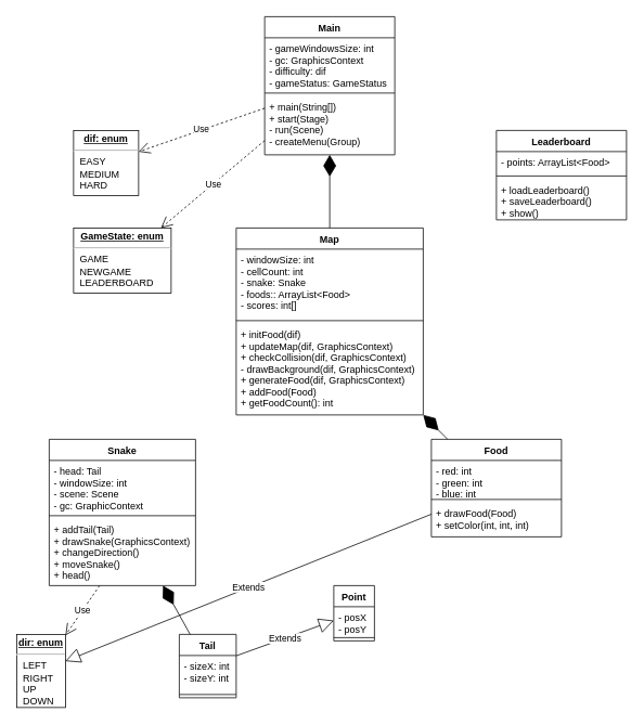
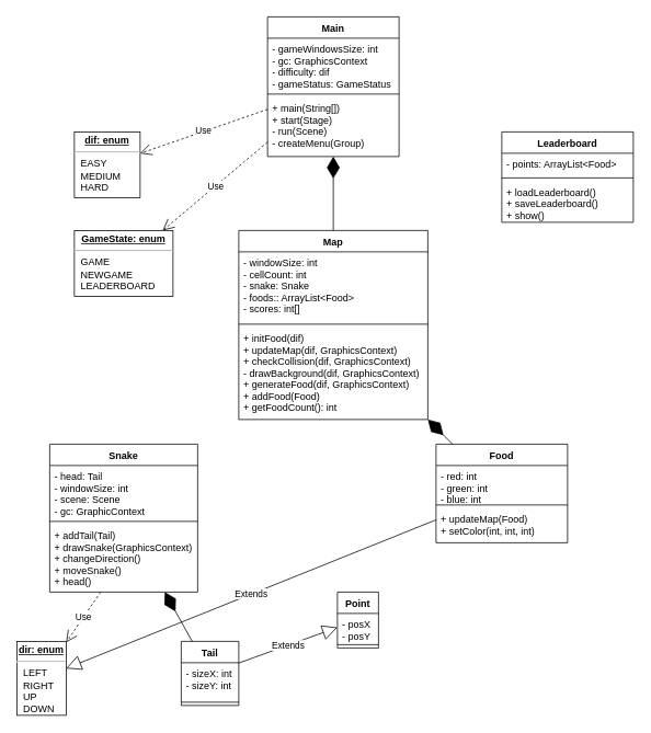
  <mxCell id="0" />
  <mxCell id="1" parent="0" />
  <mxCell id="2" value="Map" style="swimlane;fontStyle=1;align=center;verticalAlign=top;childLayout=stackLayout;horizontal=1;startSize=26;horizontalStack=0;resizeParent=1;resizeParentMax=0;resizeLast=0;collapsible=1;marginBottom=0;" vertex="1" parent="1"><mxGeometry x="290" y="280" width="230" height="230" as="geometry" /></mxCell>
  <mxCell id="3" value="- windowSize: int&#10;- cellCount: int&#10;- snake: Snake&#10;- foods:: ArrayList&lt;Food&gt;&#10;- scores: int[]" style="text;strokeColor=none;fillColor=none;align=left;verticalAlign=top;spacingLeft=4;spacingRight=4;overflow=hidden;rotatable=0;points=[[0,0.5],[1,0.5]];portConstraint=eastwest;" vertex="1" parent="2"><mxGeometry y="26" width="230" height="84" as="geometry" /></mxCell>
  <mxCell id="4" value="" style="line;strokeWidth=1;fillColor=none;align=left;verticalAlign=middle;spacingTop=-1;spacingLeft=3;spacingRight=3;rotatable=0;labelPosition=right;points=[];portConstraint=eastwest;" vertex="1" parent="2"><mxGeometry y="110" width="230" height="8" as="geometry" /></mxCell>
  <mxCell id="5" value="+ initFood(dif)&#10;+ updateMap(dif, GraphicsContext)&#10;+ checkCollision(dif, GraphicsContext)&#10;- drawBackground(dif, GraphicsContext)&#10;+ generateFood(dif, GraphicsContext)&#10;+ addFood(Food)&#10;+ getFoodCount(): int&#10;" style="text;strokeColor=none;fillColor=none;align=left;verticalAlign=top;spacingLeft=4;spacingRight=4;overflow=hidden;rotatable=0;points=[[0,0.5],[1,0.5]];portConstraint=eastwest;" vertex="1" parent="2"><mxGeometry y="118" width="230" height="112" as="geometry" /></mxCell>
  <mxCell id="6" value="Snake" style="swimlane;fontStyle=1;align=center;verticalAlign=top;childLayout=stackLayout;horizontal=1;startSize=26;horizontalStack=0;resizeParent=1;resizeParentMax=0;resizeLast=0;collapsible=1;marginBottom=0;" vertex="1" parent="1"><mxGeometry x="60" y="540" width="180" height="180" as="geometry" /></mxCell>
  <mxCell id="7" value="- head: Tail&#10;- windowSize: int&#10;- scene: Scene&#10;- gc: GraphicContext" style="text;strokeColor=none;fillColor=none;align=left;verticalAlign=top;spacingLeft=4;spacingRight=4;overflow=hidden;rotatable=0;points=[[0,0.5],[1,0.5]];portConstraint=eastwest;" vertex="1" parent="6"><mxGeometry y="26" width="180" height="64" as="geometry" /></mxCell>
  <mxCell id="8" value="" style="line;strokeWidth=1;fillColor=none;align=left;verticalAlign=middle;spacingTop=-1;spacingLeft=3;spacingRight=3;rotatable=0;labelPosition=right;points=[];portConstraint=eastwest;" vertex="1" parent="6"><mxGeometry y="90" width="180" height="8" as="geometry" /></mxCell>
  <mxCell id="9" value="+ addTail(Tail)&#10;+ drawSnake(GraphicsContext)&#10;+ changeDirection()&#10;+ moveSnake()&#10;+ head()" style="text;strokeColor=none;fillColor=none;align=left;verticalAlign=top;spacingLeft=4;spacingRight=4;overflow=hidden;rotatable=0;points=[[0,0.5],[1,0.5]];portConstraint=eastwest;" vertex="1" parent="6"><mxGeometry y="98" width="180" height="82" as="geometry" /></mxCell>
  <mxCell id="10" value="Food" style="swimlane;fontStyle=1;align=center;verticalAlign=top;childLayout=stackLayout;horizontal=1;startSize=26;horizontalStack=0;resizeParent=1;resizeParentMax=0;resizeLast=0;collapsible=1;marginBottom=0;" vertex="1" parent="1"><mxGeometry x="530" y="540" width="160" height="120" as="geometry" /></mxCell>
  <mxCell id="11" value="- red: int&#10;- green: int&#10;- blue: int" style="text;strokeColor=none;fillColor=none;align=left;verticalAlign=top;spacingLeft=4;spacingRight=4;overflow=hidden;rotatable=0;points=[[0,0.5],[1,0.5]];portConstraint=eastwest;" vertex="1" parent="10"><mxGeometry y="26" width="160" height="44" as="geometry" /></mxCell>
  <mxCell id="12" value="" style="line;strokeWidth=1;fillColor=none;align=left;verticalAlign=middle;spacingTop=-1;spacingLeft=3;spacingRight=3;rotatable=0;labelPosition=right;points=[];portConstraint=eastwest;" vertex="1" parent="10"><mxGeometry y="70" width="160" height="8" as="geometry" /></mxCell>
- <mxCell id="13" value="+ drawFood(Food)&#10;+ setColor(int, int, int)" style="text;strokeColor=none;fillColor=none;align=left;verticalAlign=top;spacingLeft=4;spacingRight=4;overflow=hidden;rotatable=0;points=[[0,0.5],[1,0.5]];portConstraint=eastwest;" vertex="1" parent="10"><mxGeometry y="78" width="160" height="42" as="geometry" /></mxCell>
+ <mxCell id="13" value="+ updateMap(Food)&#10;+ setColor(int, int, int)" style="text;strokeColor=none;fillColor=none;align=left;verticalAlign=top;spacingLeft=4;spacingRight=4;overflow=hidden;rotatable=0;points=[[0,0.5],[1,0.5]];portConstraint=eastwest;" vertex="1" parent="10"><mxGeometry y="78" width="160" height="42" as="geometry" /></mxCell>
  <mxCell id="14" value="Tail" style="swimlane;fontStyle=1;align=center;verticalAlign=top;childLayout=stackLayout;horizontal=1;startSize=26;horizontalStack=0;resizeParent=1;resizeParentMax=0;resizeLast=0;collapsible=1;marginBottom=0;" vertex="1" parent="1"><mxGeometry x="220" y="780" width="70" height="78" as="geometry" /></mxCell>
  <mxCell id="15" value="- sizeX: int&#10;- sizeY: int" style="text;strokeColor=none;fillColor=none;align=left;verticalAlign=top;spacingLeft=4;spacingRight=4;overflow=hidden;rotatable=0;points=[[0,0.5],[1,0.5]];portConstraint=eastwest;" vertex="1" parent="14"><mxGeometry y="26" width="70" height="44" as="geometry" /></mxCell>
  <mxCell id="16" value="" style="line;strokeWidth=1;fillColor=none;align=left;verticalAlign=middle;spacingTop=-1;spacingLeft=3;spacingRight=3;rotatable=0;labelPosition=right;points=[];portConstraint=eastwest;" vertex="1" parent="14"><mxGeometry y="70" width="70" height="8" as="geometry" /></mxCell>
  <mxCell id="17" value="Main" style="swimlane;fontStyle=1;align=center;verticalAlign=top;childLayout=stackLayout;horizontal=1;startSize=26;horizontalStack=0;resizeParent=1;resizeParentMax=0;resizeLast=0;collapsible=1;marginBottom=0;" vertex="1" parent="1"><mxGeometry x="325" y="20" width="160" height="170" as="geometry" /></mxCell>
  <mxCell id="18" value="- gameWindowsSize: int&#10;- gc: GraphicsContext&#10;- difficulty: dif&#10;- gameStatus: GameStatus" style="text;strokeColor=none;fillColor=none;align=left;verticalAlign=top;spacingLeft=4;spacingRight=4;overflow=hidden;rotatable=0;points=[[0,0.5],[1,0.5]];portConstraint=eastwest;" vertex="1" parent="17"><mxGeometry y="26" width="160" height="64" as="geometry" /></mxCell>
  <mxCell id="19" value="" style="line;strokeWidth=1;fillColor=none;align=left;verticalAlign=middle;spacingTop=-1;spacingLeft=3;spacingRight=3;rotatable=0;labelPosition=right;points=[];portConstraint=eastwest;" vertex="1" parent="17"><mxGeometry y="90" width="160" height="8" as="geometry" /></mxCell>
  <mxCell id="20" value="+ main(String[])&#10;+ start(Stage)&#10;- run(Scene)&#10;- createMenu(Group)" style="text;strokeColor=none;fillColor=none;align=left;verticalAlign=top;spacingLeft=4;spacingRight=4;overflow=hidden;rotatable=0;points=[[0,0.5],[1,0.5]];portConstraint=eastwest;" vertex="1" parent="17"><mxGeometry y="98" width="160" height="72" as="geometry" /></mxCell>
  <mxCell id="21" value="Leaderboard" style="swimlane;fontStyle=1;align=center;verticalAlign=top;childLayout=stackLayout;horizontal=1;startSize=26;horizontalStack=0;resizeParent=1;resizeParentMax=0;resizeLast=0;collapsible=1;marginBottom=0;" vertex="1" parent="1"><mxGeometry x="610" y="160" width="160" height="110" as="geometry" /></mxCell>
  <mxCell id="22" value="- points: ArrayList&lt;Food&gt;" style="text;strokeColor=none;fillColor=none;align=left;verticalAlign=top;spacingLeft=4;spacingRight=4;overflow=hidden;rotatable=0;points=[[0,0.5],[1,0.5]];portConstraint=eastwest;" vertex="1" parent="21"><mxGeometry y="26" width="160" height="26" as="geometry" /></mxCell>
  <mxCell id="23" value="" style="line;strokeWidth=1;fillColor=none;align=left;verticalAlign=middle;spacingTop=-1;spacingLeft=3;spacingRight=3;rotatable=0;labelPosition=right;points=[];portConstraint=eastwest;" vertex="1" parent="21"><mxGeometry y="52" width="160" height="8" as="geometry" /></mxCell>
  <mxCell id="24" value="+ loadLeaderboard()&#10;+ saveLeaderboard()&#10;+ show()" style="text;strokeColor=none;fillColor=none;align=left;verticalAlign=top;spacingLeft=4;spacingRight=4;overflow=hidden;rotatable=0;points=[[0,0.5],[1,0.5]];portConstraint=eastwest;" vertex="1" parent="21"><mxGeometry y="60" width="160" height="50" as="geometry" /></mxCell>
  <mxCell id="25" value="&lt;p style=&quot;margin: 0px ; margin-top: 4px ; text-align: center ; text-decoration: underline&quot;&gt;&lt;b&gt;dif: enum&lt;/b&gt;&lt;/p&gt;&lt;hr&gt;&lt;p style=&quot;margin: 0px ; margin-left: 8px&quot;&gt;EASY&lt;/p&gt;&lt;p style=&quot;margin: 0px ; margin-left: 8px&quot;&gt;MEDIUM&lt;/p&gt;&lt;p style=&quot;margin: 0px ; margin-left: 8px&quot;&gt;HARD&lt;/p&gt;" style="verticalAlign=top;align=left;overflow=fill;fontSize=12;fontFamily=Helvetica;html=1;" vertex="1" parent="1"><mxGeometry x="90" y="160" width="80" height="80" as="geometry" /></mxCell>
  <mxCell id="26" value="&lt;p style=&quot;margin: 0px ; margin-top: 4px ; text-align: center ; text-decoration: underline&quot;&gt;&lt;b&gt;GameState: enum&lt;/b&gt;&lt;/p&gt;&lt;hr&gt;&lt;p style=&quot;margin: 0px ; margin-left: 8px&quot;&gt;GAME&lt;/p&gt;&lt;p style=&quot;margin: 0px ; margin-left: 8px&quot;&gt;NEWGAME&lt;/p&gt;&lt;p style=&quot;margin: 0px ; margin-left: 8px&quot;&gt;LEADERBOARD&lt;/p&gt;" style="verticalAlign=top;align=left;overflow=fill;fontSize=12;fontFamily=Helvetica;html=1;" vertex="1" parent="1"><mxGeometry x="90" y="280" width="120" height="80" as="geometry" /></mxCell>
  <mxCell id="27" value="Use" style="endArrow=open;endSize=12;dashed=1;html=1;" edge="1" parent="1" source="17" target="26"><mxGeometry width="160" relative="1" as="geometry"><mxPoint x="390" y="295" as="sourcePoint" /><mxPoint x="550" y="295" as="targetPoint" /></mxGeometry></mxCell>
  <mxCell id="28" value="Use" style="endArrow=open;endSize=12;dashed=1;html=1;" edge="1" parent="1" source="17" target="25"><mxGeometry width="160" relative="1" as="geometry"><mxPoint x="320" y="205" as="sourcePoint" /><mxPoint x="480" y="205" as="targetPoint" /></mxGeometry></mxCell>
  <mxCell id="29" value="&lt;p style=&quot;margin: 0px ; margin-top: 4px ; text-align: center ; text-decoration: underline&quot;&gt;&lt;b&gt;dir: enum&lt;/b&gt;&lt;/p&gt;&lt;hr&gt;&lt;p style=&quot;margin: 0px ; margin-left: 8px&quot;&gt;LEFT&lt;/p&gt;&lt;p style=&quot;margin: 0px ; margin-left: 8px&quot;&gt;RIGHT&lt;/p&gt;&lt;p style=&quot;margin: 0px ; margin-left: 8px&quot;&gt;UP&lt;/p&gt;&lt;p style=&quot;margin: 0px ; margin-left: 8px&quot;&gt;DOWN&lt;/p&gt;" style="verticalAlign=top;align=left;overflow=fill;fontSize=12;fontFamily=Helvetica;html=1;" vertex="1" parent="1"><mxGeometry x="20" y="780" width="60" height="90" as="geometry" /></mxCell>
  <mxCell id="30" value="Use" style="endArrow=open;endSize=12;dashed=1;html=1;" edge="1" parent="1" source="9" target="29"><mxGeometry width="160" relative="1" as="geometry"><mxPoint x="200" y="680" as="sourcePoint" /><mxPoint x="360" y="680" as="targetPoint" /></mxGeometry></mxCell>
  <mxCell id="31" value="" style="endArrow=diamondThin;endFill=1;endSize=24;html=1;" edge="1" parent="1" source="10" target="2"><mxGeometry width="160" relative="1" as="geometry"><mxPoint x="200" y="510" as="sourcePoint" /><mxPoint x="360" y="510" as="targetPoint" /></mxGeometry></mxCell>
  <mxCell id="32" value="" style="endArrow=diamondThin;endFill=1;endSize=24;html=1;" edge="1" parent="1" source="14" target="6"><mxGeometry width="160" relative="1" as="geometry"><mxPoint x="200" y="600" as="sourcePoint" /><mxPoint x="360" y="600" as="targetPoint" /></mxGeometry></mxCell>
  <mxCell id="33" value="" style="endArrow=diamondThin;endFill=1;endSize=24;html=1;" edge="1" parent="1" source="2" target="17"><mxGeometry width="160" relative="1" as="geometry"><mxPoint x="200" y="195" as="sourcePoint" /><mxPoint x="360" y="195" as="targetPoint" /></mxGeometry></mxCell>
  <mxCell id="34" value="Point" style="swimlane;fontStyle=1;align=center;verticalAlign=top;childLayout=stackLayout;horizontal=1;startSize=26;horizontalStack=0;resizeParent=1;resizeParentMax=0;resizeLast=0;collapsible=1;marginBottom=0;" vertex="1" parent="1"><mxGeometry x="410" y="720" width="50" height="68" as="geometry" /></mxCell>
  <mxCell id="35" value="- posX&#10;- posY" style="text;strokeColor=none;fillColor=none;align=left;verticalAlign=top;spacingLeft=4;spacingRight=4;overflow=hidden;rotatable=0;points=[[0,0.5],[1,0.5]];portConstraint=eastwest;" vertex="1" parent="34"><mxGeometry y="26" width="50" height="34" as="geometry" /></mxCell>
  <mxCell id="36" value="" style="line;strokeWidth=1;fillColor=none;align=left;verticalAlign=middle;spacingTop=-1;spacingLeft=3;spacingRight=3;rotatable=0;labelPosition=right;points=[];portConstraint=eastwest;" vertex="1" parent="34"><mxGeometry y="60" width="50" height="8" as="geometry" /></mxCell>
  <mxCell id="37" value="Extends" style="endArrow=block;endSize=16;endFill=0;html=1;" edge="1" parent="1" source="14" target="34"><mxGeometry width="160" relative="1" as="geometry"><mxPoint x="280" y="620" as="sourcePoint" /><mxPoint x="440" y="620" as="targetPoint" /></mxGeometry></mxCell>
  <mxCell id="38" value="Extends" style="endArrow=block;endSize=16;endFill=0;html=1;" edge="1" parent="1" source="10" target="29"><mxGeometry width="160" relative="1" as="geometry"><mxPoint x="280" y="620" as="sourcePoint" /><mxPoint x="440" y="620" as="targetPoint" /></mxGeometry></mxCell>
